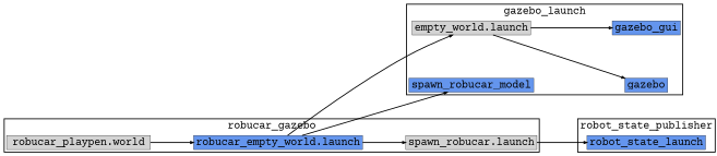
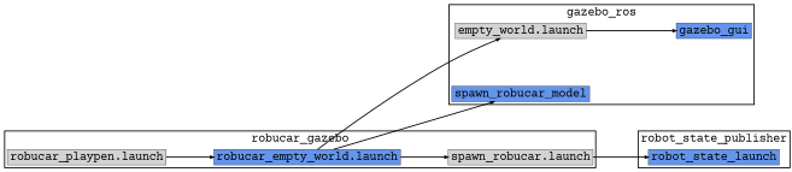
  digraph {
    compound=True
    fontname="Courier Prime"
    fontsize=35
    nodesep=2
    rankdir=LR
    ranksep=2
    node [fillcolor="#6495ed" fontname="Courier Prime" fontsize=35 shape=rectangle style=filled]
    edge [color=black fontname="Courier Prime" fontsize=35 penwidth=3]
-   n1 [fillcolor="#d3d3d3" label="robucar_playpen.world"]
+   n1 [fillcolor="#d3d3d3" label="robucar_playpen.launch"]
    n2 [label="robucar_empty_world.launch"]
    n3 [fillcolor="#d3d3d3" label="spawn_robucar.launch"]
    n4 [label=robot_state_launch]
    n5 [fillcolor="#d3d3d3" label="empty_world.launch"]
-   n6 [label=gazebo]
    n7 [label=gazebo_gui]
    n8 [label=spawn_robucar_model]
    subgraph cluster_1 {
      label=robucar_gazebo
      penwidth=3
      n1
      n2
      n3
    }
    subgraph cluster_2 {
      label=robot_state_publisher
      penwidth=3
      n4
    }
    subgraph cluster_3 {
-     label=gazebo_launch
+     label=gazebo_ros
      penwidth=3
      n5
-     n6
      n7
      n8
    }
    n1 -> n2
    n2 -> n3
    n2 -> n5
    n2 -> n8
    n3 -> n4
-   n5 -> n6
    n5 -> n7
  }
